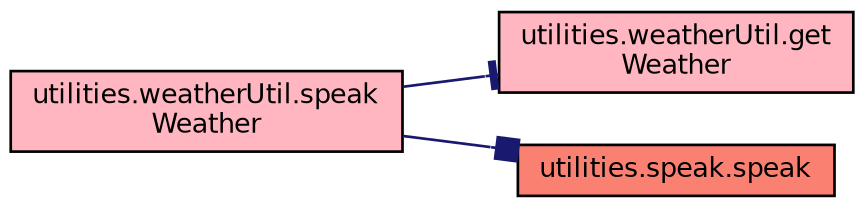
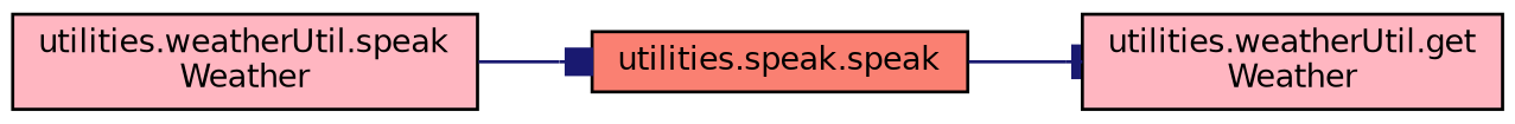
  digraph {
    rankdir=LR
    node [color=black fillcolor=lightpink fontname=Helvetica fontsize=10 shape=record style=filled]
    edge [color=midnightblue fontname=Helvetica fontsize=10 labelfontname=Helvetica labelfontsize=10 style=solid]
    n1 [fontcolor=black height=0.2 label="utilities.weatherUtil.speak\lWeather" width=0.4]
    n2 [height=0.2 label="utilities.weatherUtil.get\lWeather" width=0.4]
    n3 [fillcolor=salmon height=0.2 label="utilities.speak.speak" width=0.4]
-   n1 -> n2 [arrowhead=tee]
+   n3 -> n2 [arrowhead=tee]
    n1 -> n3 [arrowhead=box]
  }
